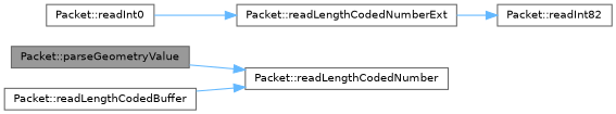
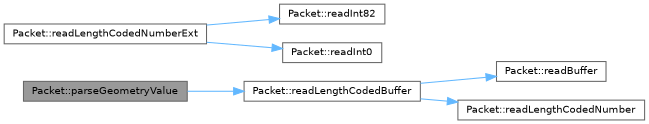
  digraph {
    rankdir=LR
    node [color=grey40 fillcolor=white fontname=Helvetica fontsize=10 shape=box style=filled]
    edge [color=steelblue1 fontname=Helvetica fontsize=10 labelfontname=Helvetica labelfontsize=10 style=solid]
    n1 [color=gray40 fillcolor=grey60 fontcolor=black height=0.2 label="Packet::parseGeometryValue" width=0.4]
    n2 [height=0.2 label="Packet::readLengthCodedBuffer" width=0.4]
+   n3 [height=0.2 label="Packet::readBuffer" width=0.4]
    n4 [height=0.2 label="Packet::readLengthCodedNumber" width=0.4]
    n5 [height=0.2 label="Packet::readLengthCodedNumberExt" width=0.4]
    n6 [height=0.2 label="Packet::readInt82" width=0.4]
    n7 [height=0.2 label="Packet::readInt0" width=0.4]
-   n1 -> n4
+   n1 -> n2
+   n2 -> n3
    n2 -> n4
    n5 -> n6
-   n7 -> n5
+   n5 -> n7
  }
